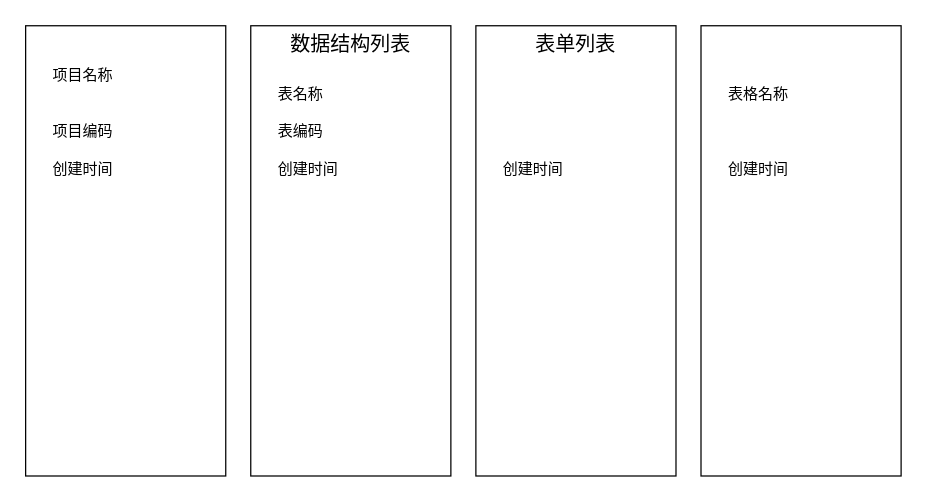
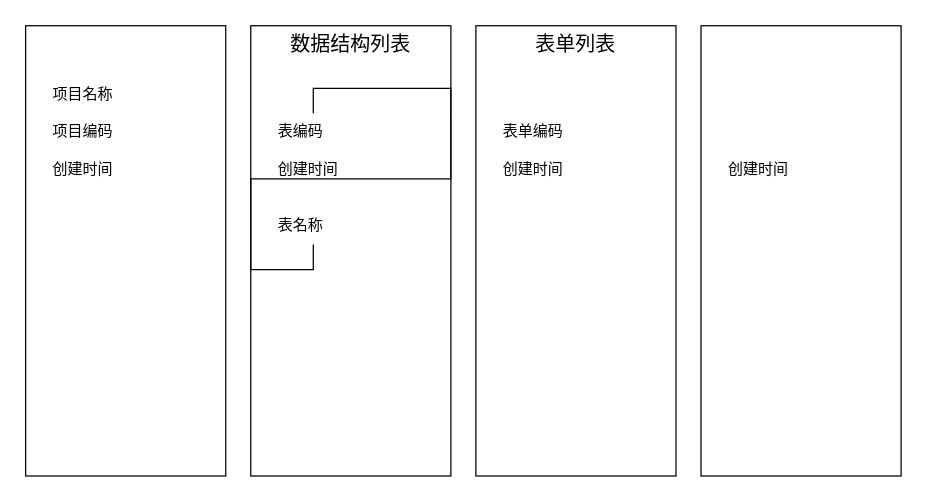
  <mxCell id="0" />
  <mxCell id="1" parent="0" />
  <mxCell id="2" value="" style="rounded=0;whiteSpace=wrap;html=1;" vertex="1" parent="1"><mxGeometry x="20" y="20" width="160" height="360" as="geometry" /></mxCell>
- <mxCell id="3" value="项目名称" style="text;strokeColor=none;align=left;fillColor=none;html=1;verticalAlign=middle;whiteSpace=wrap;rounded=0;fontSize=12;" vertex="1" parent="1"><mxGeometry x="40" y="45" width="120" height="30" as="geometry" /></mxCell>
+ <mxCell id="3" value="项目名称" style="text;strokeColor=none;align=left;fillColor=none;html=1;verticalAlign=middle;whiteSpace=wrap;rounded=0;fontSize=12;" vertex="1" parent="1"><mxGeometry x="40" y="60" width="120" height="30" as="geometry" /></mxCell>
  <mxCell id="4" value="项目编码" style="text;strokeColor=none;align=left;fillColor=none;html=1;verticalAlign=middle;whiteSpace=wrap;rounded=0;fontSize=12;" vertex="1" parent="1"><mxGeometry x="40" y="90" width="120" height="30" as="geometry" /></mxCell>
  <mxCell id="5" value="创建时间" style="text;strokeColor=none;align=left;fillColor=none;html=1;verticalAlign=middle;whiteSpace=wrap;rounded=0;fontSize=12;" vertex="1" parent="1"><mxGeometry x="40" y="120" width="120" height="30" as="geometry" /></mxCell>
  <mxCell id="6" value="" style="rounded=0;whiteSpace=wrap;html=1;" vertex="1" parent="1"><mxGeometry x="200" y="20" width="160" height="360" as="geometry" /></mxCell>
  <mxCell id="7" value="数据结构列表" style="text;strokeColor=none;align=center;fillColor=none;html=1;verticalAlign=middle;whiteSpace=wrap;rounded=0;fontSize=16;" vertex="1" parent="1"><mxGeometry x="200" y="20" width="160" height="30" as="geometry" /></mxCell>
- <mxCell id="8" value="表名称" style="text;strokeColor=none;align=left;fillColor=none;html=1;verticalAlign=middle;whiteSpace=wrap;rounded=0;fontSize=12;" vertex="1" parent="1"><mxGeometry x="220" y="60" width="120" height="30" as="geometry" /></mxCell>
+ <mxCell id="8" value="表名称" style="text;strokeColor=none;align=left;fillColor=none;html=1;verticalAlign=middle;whiteSpace=wrap;rounded=0;fontSize=12;" vertex="1" parent="1"><mxGeometry x="220" y="165" width="120" height="30" as="geometry" /></mxCell>
  <mxCell id="9" style="edgeStyle=orthogonalEdgeStyle;rounded=0;orthogonalLoop=1;jettySize=auto;html=1;exitX=0.25;exitY=0;exitDx=0;exitDy=0;entryX=0.25;entryY=1;entryDx=0;entryDy=0;endArrow=none;" edge="1" parent="1" source="10" target="8"><mxGeometry relative="1" as="geometry" /></mxCell>
  <mxCell id="10" value="表编码" style="text;strokeColor=none;align=left;fillColor=none;html=1;verticalAlign=middle;whiteSpace=wrap;rounded=0;fontSize=12;" vertex="1" parent="1"><mxGeometry x="220" y="90" width="120" height="30" as="geometry" /></mxCell>
  <mxCell id="11" value="创建时间" style="text;strokeColor=none;align=left;fillColor=none;html=1;verticalAlign=middle;whiteSpace=wrap;rounded=0;fontSize=12;" vertex="1" parent="1"><mxGeometry x="220" y="120" width="120" height="30" as="geometry" /></mxCell>
  <mxCell id="12" value="" style="rounded=0;whiteSpace=wrap;html=1;" vertex="1" parent="1"><mxGeometry x="380" y="20" width="160" height="360" as="geometry" /></mxCell>
  <mxCell id="13" value="表单列表" style="text;strokeColor=none;align=center;fillColor=none;html=1;verticalAlign=middle;whiteSpace=wrap;rounded=0;fontSize=16;" vertex="1" parent="1"><mxGeometry x="380" y="20" width="160" height="30" as="geometry" /></mxCell>
+ <mxCell id="14" value="表单编码" style="text;strokeColor=none;align=left;fillColor=none;html=1;verticalAlign=middle;whiteSpace=wrap;rounded=0;fontSize=12;" vertex="1" parent="1"><mxGeometry x="400" y="90" width="120" height="30" as="geometry" /></mxCell>
  <mxCell id="15" value="创建时间" style="text;strokeColor=none;align=left;fillColor=none;html=1;verticalAlign=middle;whiteSpace=wrap;rounded=0;fontSize=12;" vertex="1" parent="1"><mxGeometry x="400" y="120" width="120" height="30" as="geometry" /></mxCell>
  <mxCell id="16" value="" style="rounded=0;whiteSpace=wrap;html=1;" vertex="1" parent="1"><mxGeometry x="560" y="20" width="160" height="360" as="geometry" /></mxCell>
- <mxCell id="17" value="表格名称" style="text;strokeColor=none;align=left;fillColor=none;html=1;verticalAlign=middle;whiteSpace=wrap;rounded=0;fontSize=12;" vertex="1" parent="1"><mxGeometry x="580" y="60" width="120" height="30" as="geometry" /></mxCell>
  <mxCell id="18" value="创建时间" style="text;strokeColor=none;align=left;fillColor=none;html=1;verticalAlign=middle;whiteSpace=wrap;rounded=0;fontSize=12;" vertex="1" parent="1"><mxGeometry x="580" y="120" width="120" height="30" as="geometry" /></mxCell>
